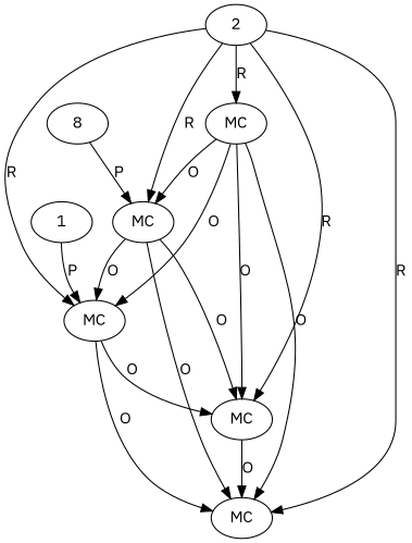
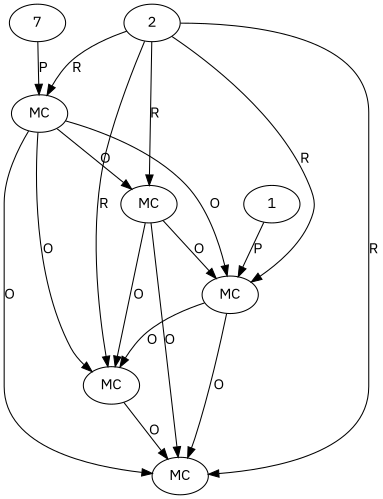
  digraph {
    fontname="IBM Plex Sans"
    node [fontname="IBM Plex Sans" t=Processor]
    edge [fontname="IBM Plex Sans"]
    n1 [l=153 label=MC s="setImportPackage()" t=Domain]
    n2 [l=156 label=MC s="check()"]
    n3 [l=155 label=MC s="build()" t=Builder]
    n4 [l=154 label=MC s="setProperty()"]
    2 [n=a t=Builder]
    n6 [l=151 label=MC s="addClasspath()" t=Analyzer]
-   8 [t=String v="test.packageinfo,*"]
+   7 [n=bjarb t=Jar]
    n9 [label=1 t=String v=dummy]
    n1 -> n2 [label=O]
    n1 -> n3 [label=O]
    n1 -> n4 [label=O]
    n3 -> n2 [label=O]
    n4 -> n2 [label=O]
    n4 -> n3 [label=O]
    2 -> n1 [label=R]
    2 -> n2 [label=R]
    2 -> n3 [label=R]
    2 -> n4 [label=R]
    2 -> n6 [label=R]
    n6 -> n1 [label=O]
    n6 -> n2 [label=O]
    n6 -> n3 [label=O]
    n6 -> n4 [label=O]
-   8 -> n1 [label=P]
+   7 -> n6 [label=P]
    n9 -> n4 [label=P]
  }
